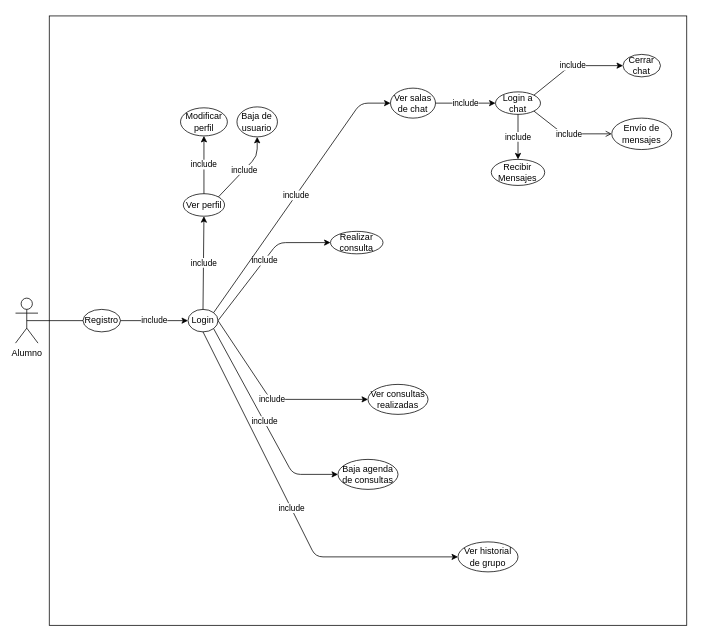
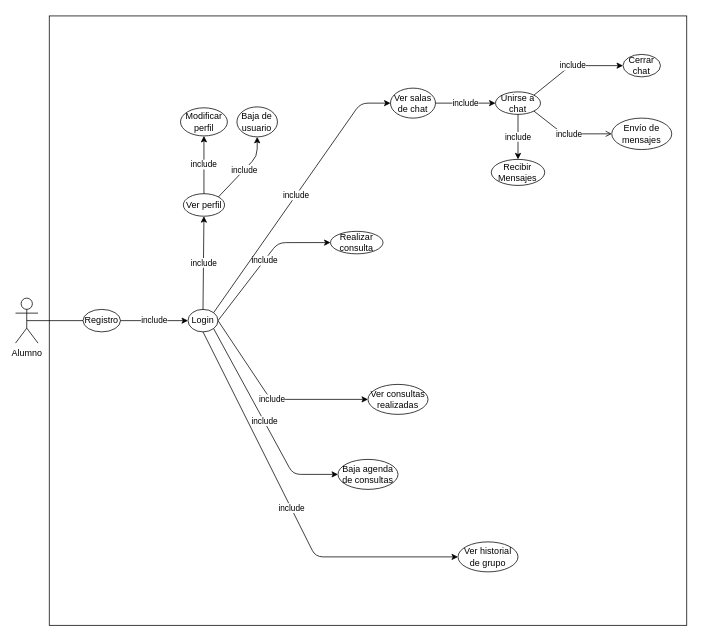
  <mxCell id="0" />
  <mxCell id="1" parent="0" />
  <mxCell id="2" value="" style="whiteSpace=wrap;html=1;" parent="1" vertex="1"><mxGeometry x="65" y="20.75" width="850" height="812.5" as="geometry" /></mxCell>
  <mxCell id="3" value="Alumno" style="shape=umlActor;verticalLabelPosition=bottom;verticalAlign=top;html=1;outlineConnect=0;" parent="1" vertex="1"><mxGeometry x="20" y="397" width="30" height="60" as="geometry" /></mxCell>
  <mxCell id="4" value="Registro" style="ellipse;whiteSpace=wrap;html=1;" parent="1" vertex="1"><mxGeometry x="110" y="412" width="50" height="30" as="geometry" /></mxCell>
  <mxCell id="5" value="Login" style="ellipse;whiteSpace=wrap;html=1;" parent="1" vertex="1"><mxGeometry x="250" y="412" width="40" height="30" as="geometry" /></mxCell>
  <mxCell id="6" value="include" style="endArrow=classic;html=1;exitX=1;exitY=0.5;exitDx=0;exitDy=0;entryX=0;entryY=0.5;entryDx=0;entryDy=0;" parent="1" source="4" target="5" edge="1"><mxGeometry width="50" height="50" relative="1" as="geometry"><mxPoint x="400" y="632" as="sourcePoint" /><mxPoint x="450" y="582" as="targetPoint" /></mxGeometry></mxCell>
  <mxCell id="7" value="" style="endArrow=none;html=1;exitX=0.5;exitY=0.5;exitDx=0;exitDy=0;exitPerimeter=0;entryX=0;entryY=0.5;entryDx=0;entryDy=0;endFill=0;" parent="1" source="3" target="4" edge="1"><mxGeometry width="50" height="50" relative="1" as="geometry"><mxPoint x="670" y="622" as="sourcePoint" /><mxPoint x="720" y="572" as="targetPoint" /></mxGeometry></mxCell>
  <mxCell id="8" value="Ver salas de chat" style="ellipse;whiteSpace=wrap;html=1;" parent="1" vertex="1"><mxGeometry x="520" y="117" width="60" height="40" as="geometry" /></mxCell>
  <mxCell id="9" value="Ver consultas realizadas" style="ellipse;whiteSpace=wrap;html=1;" parent="1" vertex="1"><mxGeometry x="490" y="512" width="80" height="40" as="geometry" /></mxCell>
  <mxCell id="10" value="Ver historial de grupo" style="ellipse;whiteSpace=wrap;html=1;" parent="1" vertex="1"><mxGeometry x="610" y="722" width="80" height="40" as="geometry" /></mxCell>
  <mxCell id="11" value="Baja agenda de consultas" style="ellipse;whiteSpace=wrap;html=1;" parent="1" vertex="1"><mxGeometry x="450" y="612" width="80" height="40" as="geometry" /></mxCell>
  <mxCell id="12" value="include" style="endArrow=classic;html=1;exitX=1;exitY=1;exitDx=0;exitDy=0;entryX=0;entryY=0.5;entryDx=0;entryDy=0;" parent="1" source="5" target="11" edge="1"><mxGeometry width="50" height="50" relative="1" as="geometry"><mxPoint x="285" y="452" as="sourcePoint" /><mxPoint x="460" y="632" as="targetPoint" /><Array as="points"><mxPoint x="390" y="632" /></Array></mxGeometry></mxCell>
  <mxCell id="13" value="include" style="endArrow=classic;html=1;exitX=0.5;exitY=1;exitDx=0;exitDy=0;entryX=0;entryY=0.5;entryDx=0;entryDy=0;" parent="1" source="5" target="10" edge="1"><mxGeometry width="50" height="50" relative="1" as="geometry"><mxPoint x="180" y="447" as="sourcePoint" /><mxPoint x="270" y="447" as="targetPoint" /><Array as="points"><mxPoint x="420" y="742" /></Array></mxGeometry></mxCell>
  <mxCell id="14" value="include" style="endArrow=classic;html=1;exitX=1;exitY=0.5;exitDx=0;exitDy=0;entryX=0;entryY=0.5;entryDx=0;entryDy=0;" parent="1" source="5" target="30" edge="1"><mxGeometry width="50" height="50" relative="1" as="geometry"><mxPoint x="519.749" y="221.142" as="sourcePoint" /><mxPoint x="490" y="322.94" as="targetPoint" /><Array as="points"><mxPoint x="370" y="323" /></Array></mxGeometry></mxCell>
  <mxCell id="15" value="include" style="endArrow=classic;html=1;exitX=1;exitY=0;exitDx=0;exitDy=0;entryX=0;entryY=0.5;entryDx=0;entryDy=0;" parent="1" source="5" target="8" edge="1"><mxGeometry width="50" height="50" relative="1" as="geometry"><mxPoint x="519.749" y="192.858" as="sourcePoint" /><mxPoint x="370" y="332" as="targetPoint" /><Array as="points"><mxPoint x="480" y="137" /></Array></mxGeometry></mxCell>
  <mxCell id="16" value="Cerrar chat" style="ellipse;whiteSpace=wrap;html=1;" parent="1" vertex="1"><mxGeometry x="830" y="72" width="50" height="30" as="geometry" /></mxCell>
- <mxCell id="17" value="Login a chat" style="ellipse;whiteSpace=wrap;html=1;" parent="1" vertex="1"><mxGeometry x="660" y="122" width="60" height="30" as="geometry" /></mxCell>
+ <mxCell id="17" value="Unirse a chat" style="ellipse;whiteSpace=wrap;html=1;" parent="1" vertex="1"><mxGeometry x="660" y="122" width="60" height="30" as="geometry" /></mxCell>
  <mxCell id="18" value="include" style="endArrow=classic;html=1;exitX=1;exitY=0.5;exitDx=0;exitDy=0;entryX=0;entryY=0.5;entryDx=0;entryDy=0;" parent="1" source="8" target="17" edge="1"><mxGeometry width="50" height="50" relative="1" as="geometry"><mxPoint x="681.002" y="132.719" as="sourcePoint" /><mxPoint x="820" y="47" as="targetPoint" /><Array as="points" /></mxGeometry></mxCell>
  <mxCell id="19" value="include" style="endArrow=classic;html=1;exitX=1;exitY=0;exitDx=0;exitDy=0;entryX=0;entryY=0.5;entryDx=0;entryDy=0;" parent="1" source="17" target="16" edge="1"><mxGeometry width="50" height="50" relative="1" as="geometry"><mxPoint x="750" y="57" as="sourcePoint" /><mxPoint x="805" y="207" as="targetPoint" /><Array as="points"><mxPoint x="760" y="87" /></Array></mxGeometry></mxCell>
  <mxCell id="20" value="include" style="endArrow=classic;html=1;exitX=0.5;exitY=1;exitDx=0;exitDy=0;entryX=0.5;entryY=0;entryDx=0;entryDy=0;" parent="1" source="17" target="23" edge="1"><mxGeometry width="50" height="50" relative="1" as="geometry"><mxPoint x="826.213" y="317.003" as="sourcePoint" /><mxPoint x="890" y="262.61" as="targetPoint" /><Array as="points" /></mxGeometry></mxCell>
  <mxCell id="21" value="Envío de mensajes" style="ellipse;whiteSpace=wrap;html=1;" parent="1" vertex="1"><mxGeometry x="815" y="157" width="80" height="41.89" as="geometry" /></mxCell>
  <mxCell id="22" value="include" style="endArrow=open;html=1;exitX=1;exitY=1;exitDx=0;exitDy=0;entryX=0;entryY=0.5;entryDx=0;entryDy=0;" parent="1" source="17" target="21" edge="1"><mxGeometry width="50" height="50" relative="1" as="geometry"><mxPoint x="941.213" y="276.752" as="sourcePoint" /><mxPoint x="1020" y="514.5" as="targetPoint" /><Array as="points"><mxPoint x="750" y="178" /></Array></mxGeometry></mxCell>
  <mxCell id="23" value="Recibir Mensajes" style="ellipse;whiteSpace=wrap;html=1;" parent="1" vertex="1"><mxGeometry x="654.39" y="212" width="71.21" height="34.75" as="geometry" /></mxCell>
  <mxCell id="24" value="Ver perfil" style="ellipse;whiteSpace=wrap;html=1;" parent="1" vertex="1"><mxGeometry x="243.75" y="257.79" width="55" height="30" as="geometry" /></mxCell>
  <mxCell id="25" value="Baja de usuario" style="ellipse;whiteSpace=wrap;html=1;" parent="1" vertex="1"><mxGeometry x="315.25" y="142" width="54" height="40" as="geometry" /></mxCell>
  <mxCell id="26" value="include" style="endArrow=classic;html=1;exitX=1;exitY=0;exitDx=0;exitDy=0;entryX=0.5;entryY=1;entryDx=0;entryDy=0;" parent="1" source="24" target="25" edge="1"><mxGeometry width="50" height="50" relative="1" as="geometry"><mxPoint x="196.25" y="427.79" as="sourcePoint" /><mxPoint x="666.25" y="417.79" as="targetPoint" /><Array as="points"><mxPoint x="342.25" y="207.79" /></Array></mxGeometry></mxCell>
  <mxCell id="27" value="include" style="endArrow=classic;html=1;exitX=0.5;exitY=0;exitDx=0;exitDy=0;entryX=0.5;entryY=1;entryDx=0;entryDy=0;" parent="1" source="5" target="24" edge="1"><mxGeometry width="50" height="50" relative="1" as="geometry"><mxPoint x="271.25" y="407.79" as="sourcePoint" /><mxPoint x="666.25" y="417.79" as="targetPoint" /></mxGeometry></mxCell>
  <mxCell id="28" value="Modificar perfil" style="ellipse;whiteSpace=wrap;html=1;" parent="1" vertex="1"><mxGeometry x="240" y="143.25" width="62.5" height="37.5" as="geometry" /></mxCell>
  <mxCell id="29" value="include" style="endArrow=classic;html=1;exitX=0.5;exitY=0;exitDx=0;exitDy=0;entryX=0.5;entryY=1;entryDx=0;entryDy=0;" parent="1" source="24" target="28" edge="1"><mxGeometry width="50" height="50" relative="1" as="geometry"><mxPoint x="156.25" y="47.79" as="sourcePoint" /><mxPoint x="266.25" y="-2.21" as="targetPoint" /><Array as="points" /></mxGeometry></mxCell>
  <mxCell id="30" value="Realizar consulta" style="ellipse;whiteSpace=wrap;html=1;" parent="1" vertex="1"><mxGeometry x="440" y="307.94" width="70" height="30" as="geometry" /></mxCell>
  <mxCell id="31" value="include" style="endArrow=classic;html=1;exitX=1;exitY=0.5;exitDx=0;exitDy=0;entryX=0;entryY=0.5;entryDx=0;entryDy=0;" parent="1" source="5" target="9" edge="1"><mxGeometry width="50" height="50" relative="1" as="geometry"><mxPoint x="420" y="382" as="sourcePoint" /><mxPoint x="470" y="332" as="targetPoint" /><Array as="points"><mxPoint x="360" y="532" /></Array></mxGeometry></mxCell>
